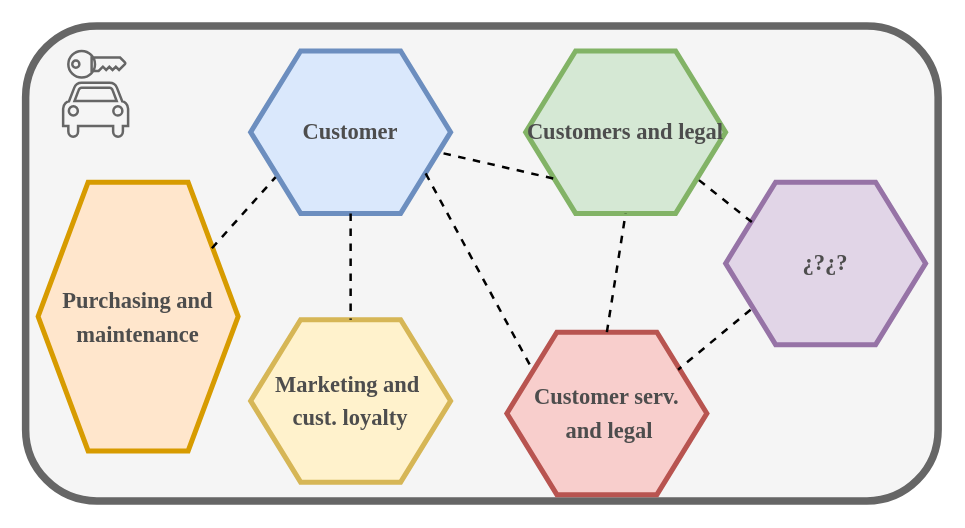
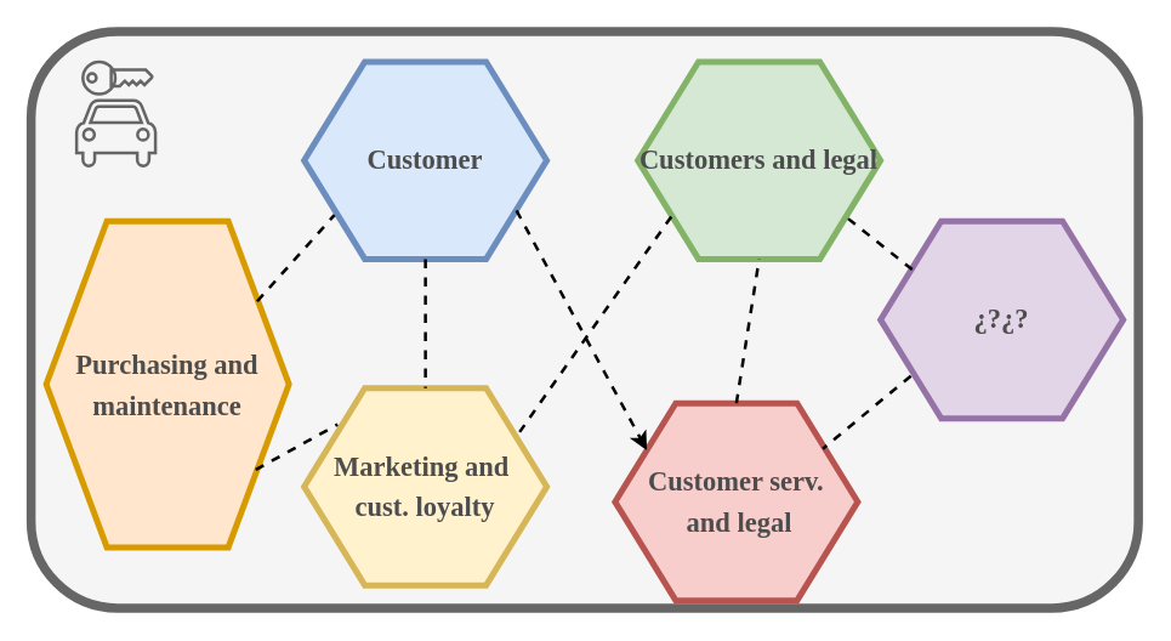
  <mxCell id="0" />
  <mxCell id="1" parent="0" />
  <mxCell id="2" value="" style="rounded=1;whiteSpace=wrap;html=1;strokeWidth=6;fillColor=#f5f5f5;strokeColor=#666666;fontColor=#333333;" vertex="1" parent="1"><mxGeometry x="20" y="20" width="730" height="380" as="geometry" /></mxCell>
  <mxCell id="3" value="&lt;div style=&quot;font-size: 18px ; line-height: 27px&quot;&gt;Purchasing and maintenance&lt;/div&gt;" style="shape=hexagon;perimeter=hexagonPerimeter2;whiteSpace=wrap;html=1;strokeWidth=4;fillColor=#ffe6cc;strokeColor=#d79b00;fontStyle=1;fontFamily=Comic Sans MS;fontColor=#4D4D4D;" vertex="1" parent="1"><mxGeometry x="30" y="145" width="160" height="215" as="geometry" /></mxCell>
  <mxCell id="4" value="&lt;div style=&quot;font-size: 18px ; line-height: 27px&quot;&gt;Customers and legal&lt;/div&gt;" style="shape=hexagon;perimeter=hexagonPerimeter2;whiteSpace=wrap;html=1;strokeWidth=4;fillColor=#d5e8d4;strokeColor=#82b366;fontStyle=1;fontFamily=Comic Sans MS;fontColor=#4D4D4D;" vertex="1" parent="1"><mxGeometry x="420" y="40" width="160" height="130" as="geometry" /></mxCell>
  <mxCell id="5" value="&lt;div style=&quot;font-size: 18px ; line-height: 27px&quot;&gt;&lt;div style=&quot;line-height: 27px&quot;&gt;Customer&lt;/div&gt;&lt;/div&gt;" style="shape=hexagon;perimeter=hexagonPerimeter2;whiteSpace=wrap;html=1;strokeWidth=4;fillColor=#dae8fc;strokeColor=#6c8ebf;fontStyle=1;fontFamily=Comic Sans MS;fontColor=#4D4D4D;" vertex="1" parent="1"><mxGeometry x="200" y="40" width="160" height="130" as="geometry" /></mxCell>
  <mxCell id="6" value="&lt;div style=&quot;font-size: 18px ; line-height: 27px&quot;&gt;&lt;div style=&quot;line-height: 27px&quot;&gt;&lt;div style=&quot;line-height: 27px&quot;&gt;Marketing and&amp;nbsp;&lt;/div&gt;&lt;div style=&quot;line-height: 27px&quot;&gt;cust. loyalty&lt;/div&gt;&lt;/div&gt;&lt;/div&gt;" style="shape=hexagon;perimeter=hexagonPerimeter2;whiteSpace=wrap;html=1;strokeWidth=4;fillColor=#fff2cc;strokeColor=#d6b656;fontStyle=1;fontFamily=Comic Sans MS;fontColor=#4D4D4D;" vertex="1" parent="1"><mxGeometry x="200" y="255" width="160" height="130" as="geometry" /></mxCell>
  <mxCell id="7" value="&lt;div style=&quot;font-size: 18px ; line-height: 27px&quot;&gt;&lt;div style=&quot;line-height: 27px&quot;&gt;&lt;div style=&quot;line-height: 27px&quot;&gt;&lt;div style=&quot;line-height: 27px&quot;&gt;¿?¿?&lt;/div&gt;&lt;/div&gt;&lt;/div&gt;&lt;/div&gt;" style="shape=hexagon;perimeter=hexagonPerimeter2;whiteSpace=wrap;html=1;strokeWidth=4;fillColor=#e1d5e7;strokeColor=#9673a6;fontStyle=1;fontFamily=Comic Sans MS;fontColor=#4D4D4D;" vertex="1" parent="1"><mxGeometry x="580" y="145" width="160" height="130" as="geometry" /></mxCell>
  <mxCell id="8" value="&lt;div style=&quot;font-size: 18px ; line-height: 27px&quot;&gt;&lt;div style=&quot;line-height: 27px&quot;&gt;&lt;div style=&quot;line-height: 27px&quot;&gt;&lt;div style=&quot;line-height: 27px&quot;&gt;Customer serv.&lt;/div&gt;&lt;div style=&quot;line-height: 27px&quot;&gt;&amp;nbsp;and legal&lt;/div&gt;&lt;/div&gt;&lt;/div&gt;&lt;/div&gt;" style="shape=hexagon;perimeter=hexagonPerimeter2;whiteSpace=wrap;html=1;strokeWidth=4;fillColor=#f8cecc;strokeColor=#b85450;fontStyle=1;fontFamily=Comic Sans MS;fontColor=#4D4D4D;" vertex="1" parent="1"><mxGeometry x="405" y="265" width="160" height="130" as="geometry" /></mxCell>
  <mxCell id="9" value="" style="endArrow=none;html=1;exitX=0.869;exitY=0.246;exitDx=0;exitDy=0;exitPerimeter=0;entryX=0.125;entryY=0.777;entryDx=0;entryDy=0;entryPerimeter=0;dashed=1;strokeWidth=2;" edge="1" parent="1" source="3" target="5"><mxGeometry width="50" height="50" relative="1" as="geometry"><mxPoint x="360" y="230" as="sourcePoint" /><mxPoint x="410" y="180" as="targetPoint" /></mxGeometry></mxCell>
- <mxCell id="10" value="" style="endArrow=none;html=1;exitX=0.875;exitY=0.754;exitDx=0;exitDy=0;exitPerimeter=0;entryX=0.131;entryY=0.238;entryDx=0;entryDy=0;entryPerimeter=0;dashed=1;strokeWidth=2;" edge="1" parent="1" source="5" target="8"><mxGeometry width="50" height="50" relative="1" as="geometry"><mxPoint x="360" y="230" as="sourcePoint" /><mxPoint x="410" y="180" as="targetPoint" /></mxGeometry></mxCell>
+ <mxCell id="10" value="" style="endArrow=classic;html=1;exitX=0.875;exitY=0.754;exitDx=0;exitDy=0;exitPerimeter=0;entryX=0.131;entryY=0.238;entryDx=0;entryDy=0;entryPerimeter=0;dashed=1;strokeWidth=2;" edge="1" parent="1" source="5" target="8"><mxGeometry width="50" height="50" relative="1" as="geometry"><mxPoint x="360" y="230" as="sourcePoint" /><mxPoint x="410" y="180" as="targetPoint" /></mxGeometry></mxCell>
+ <mxCell id="11" value="" style="endArrow=none;html=1;exitX=0.863;exitY=0.762;exitDx=0;exitDy=0;exitPerimeter=0;entryX=0.138;entryY=0.185;entryDx=0;entryDy=0;entryPerimeter=0;dashed=1;strokeWidth=2;" edge="1" parent="1" source="3" target="6"><mxGeometry width="50" height="50" relative="1" as="geometry"><mxPoint x="360" y="230" as="sourcePoint" /><mxPoint x="410" y="180" as="targetPoint" /></mxGeometry></mxCell>
  <mxCell id="12" value="" style="endArrow=none;html=1;exitX=0.5;exitY=1;exitDx=0;exitDy=0;entryX=0.5;entryY=0;entryDx=0;entryDy=0;dashed=1;strokeWidth=2;" edge="1" parent="1" source="5" target="6"><mxGeometry width="50" height="50" relative="1" as="geometry"><mxPoint x="360" y="230" as="sourcePoint" /><mxPoint x="410" y="180" as="targetPoint" /></mxGeometry></mxCell>
- <mxCell id="13" value="" style="endArrow=none;html=1;exitX=0.138;exitY=0.785;exitDx=0;exitDy=0;exitPerimeter=0;dashed=1;strokeWidth=2;" edge="1" parent="1" source="4" target="5"><mxGeometry width="50" height="50" relative="1" as="geometry"><mxPoint x="360" y="230" as="sourcePoint" /><mxPoint x="410" y="180" as="targetPoint" /></mxGeometry></mxCell>
+ <mxCell id="13" value="" style="endArrow=none;html=1;entryX=0.888;entryY=0.223;entryDx=0;entryDy=0;entryPerimeter=0;exitX=0.138;exitY=0.785;exitDx=0;exitDy=0;exitPerimeter=0;dashed=1;strokeWidth=2;" edge="1" parent="1" source="4" target="6"><mxGeometry width="50" height="50" relative="1" as="geometry"><mxPoint x="360" y="230" as="sourcePoint" /><mxPoint x="410" y="180" as="targetPoint" /></mxGeometry></mxCell>
  <mxCell id="14" value="" style="endArrow=none;html=1;entryX=0.856;entryY=0.785;entryDx=0;entryDy=0;entryPerimeter=0;exitX=0.131;exitY=0.246;exitDx=0;exitDy=0;exitPerimeter=0;dashed=1;strokeWidth=2;" edge="1" parent="1" source="7" target="4"><mxGeometry width="50" height="50" relative="1" as="geometry"><mxPoint x="360" y="230" as="sourcePoint" /><mxPoint x="410" y="180" as="targetPoint" /></mxGeometry></mxCell>
  <mxCell id="15" value="" style="endArrow=none;html=1;exitX=0.125;exitY=0.785;exitDx=0;exitDy=0;exitPerimeter=0;entryX=0.856;entryY=0.231;entryDx=0;entryDy=0;entryPerimeter=0;dashed=1;strokeWidth=2;" edge="1" parent="1" source="7" target="8"><mxGeometry width="50" height="50" relative="1" as="geometry"><mxPoint x="360" y="230" as="sourcePoint" /><mxPoint x="410" y="180" as="targetPoint" /></mxGeometry></mxCell>
  <mxCell id="16" value="" style="endArrow=none;html=1;entryX=0.5;entryY=1;entryDx=0;entryDy=0;exitX=0.5;exitY=0;exitDx=0;exitDy=0;dashed=1;strokeWidth=2;" edge="1" parent="1" source="8" target="4"><mxGeometry width="50" height="50" relative="1" as="geometry"><mxPoint x="360" y="230" as="sourcePoint" /><mxPoint x="410" y="180" as="targetPoint" /></mxGeometry></mxCell>
  <mxCell id="17" value="" style="shape=mxgraph.signs.travel.car_rental;html=1;fillColor=#f5f5f5;strokeColor=#666666;verticalLabelPosition=bottom;verticalAlign=top;align=center;fontFamily=Comic Sans MS;fontColor=#333333;strokeWidth=2;" vertex="1" parent="1"><mxGeometry x="50" y="40" width="51.98" height="70" as="geometry" /></mxCell>
